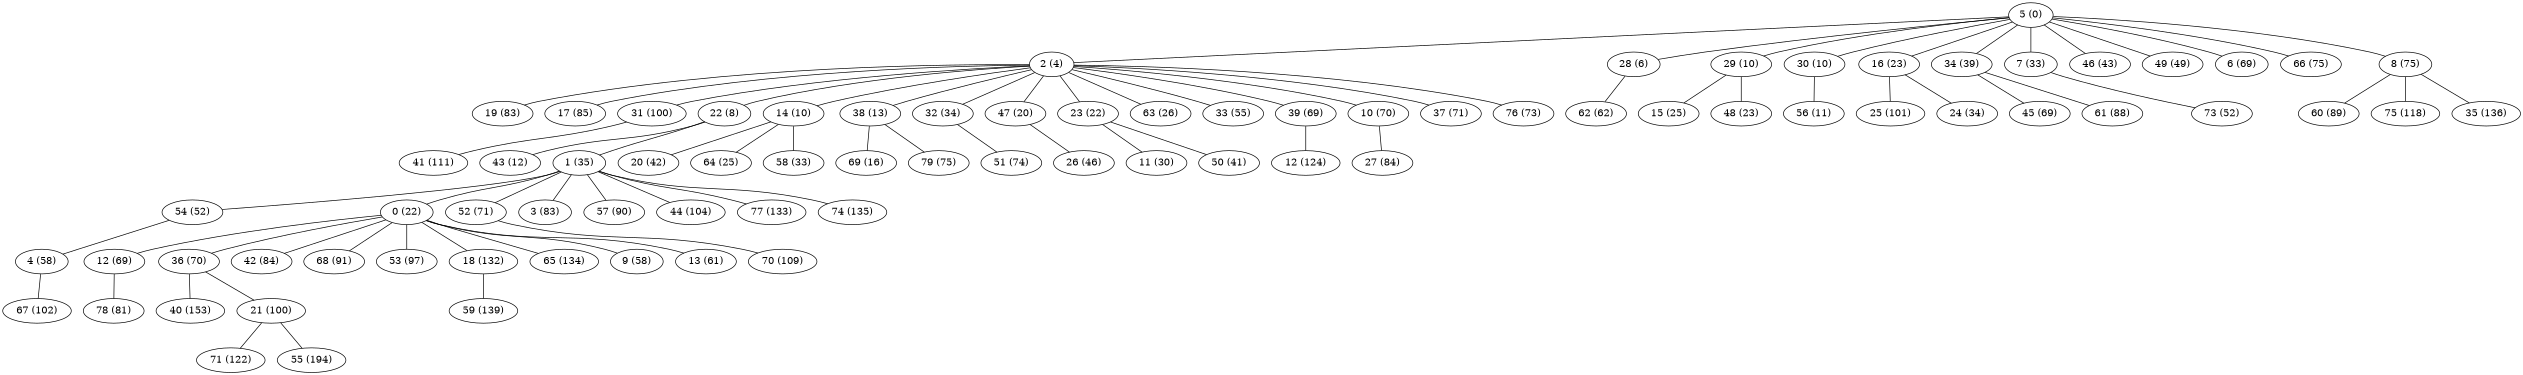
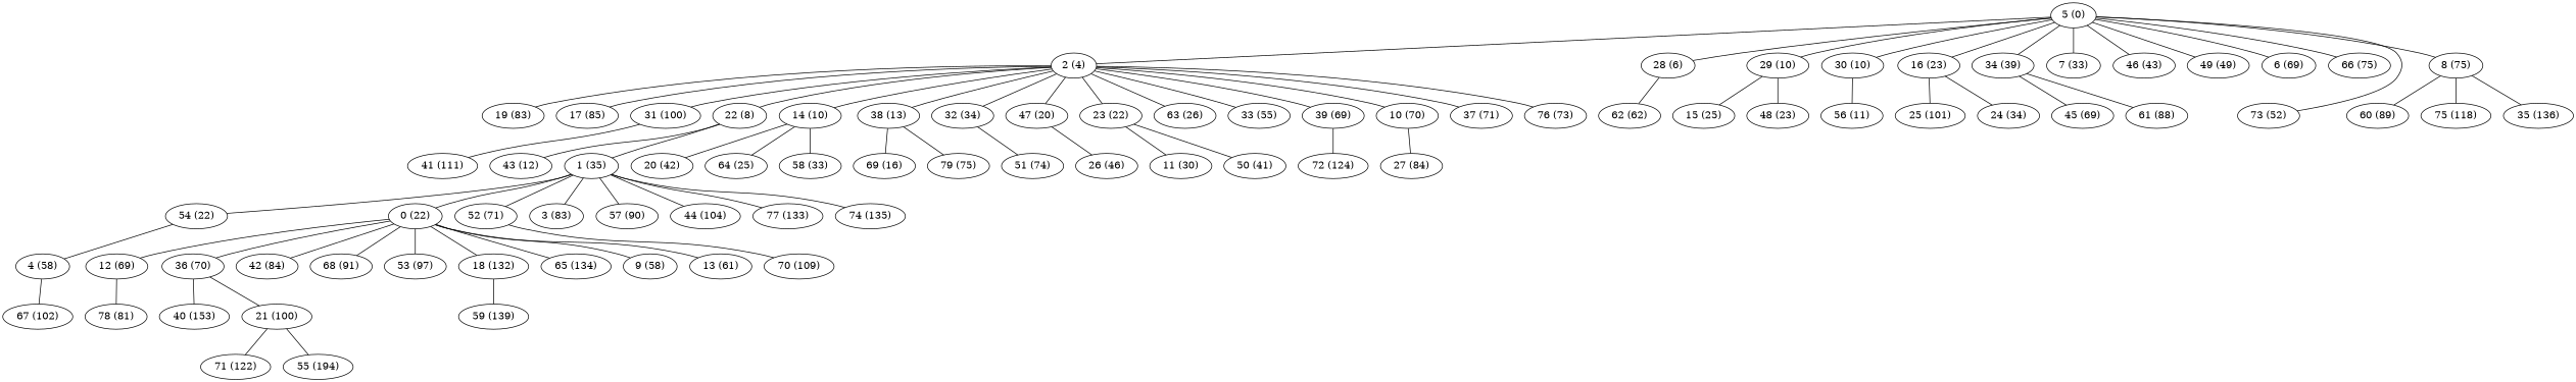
  graph {
    "5 (0)"
    "2 (4)"
    "28 (6)"
    "29 (10)"
    "30 (10)"
    "16 (23)"
    "7 (33)"
    "34 (39)"
    "46 (43)"
    "49 (49)"
    "6 (69)"
    "66 (75)"
    "8 (75)"
    "22 (8)"
    "14 (10)"
    "38 (13)"
    n17 [label="32 (34)"]
    "47 (20)"
    "23 (22)"
    "63 (26)"
    "33 (55)"
    "39 (69)"
    "10 (70)"
    "37 (71)"
    "76 (73)"
    "19 (83)"
    "17 (85)"
    "31 (100)"
    "62 (62)"
    "48 (23)"
    "15 (25)"
    "56 (11)"
    "24 (34)"
    "25 (101)"
    "73 (52)"
    "45 (69)"
    "61 (88)"
    "60 (89)"
    "75 (118)"
    "35 (136)"
    "43 (12)"
    "1 (35)"
    "64 (25)"
    "58 (33)"
    "20 (42)"
    "69 (16)"
    "79 (75)"
    "51 (74)"
    "26 (46)"
    "11 (30)"
    "50 (41)"
-   "72 (124)" [label="12 (124)"]
+   "72 (124)"
    "27 (84)"
    "41 (111)"
-   "54 (52)"
+   "54 (52)" [label="54 (22)"]
    n56 [label="0 (22)"]
    "52 (71)"
    "3 (83)"
    "57 (90)"
    "44 (104)"
    "77 (133)"
    "74 (135)"
    "4 (58)"
    "9 (58)"
    "13 (61)"
    "12 (69)"
    "36 (70)"
    "42 (84)"
    "68 (91)"
    "53 (97)"
    "18 (132)"
    "65 (134)"
    "70 (109)"
    "67 (102)"
    "78 (81)"
    "21 (100)"
    "40 (153)"
    "59 (139)"
    "71 (122)"
    "55 (194)"
    "5 (0)" -- "2 (4)"
    "5 (0)" -- "28 (6)"
    "5 (0)" -- "29 (10)"
    "5 (0)" -- "30 (10)"
    "5 (0)" -- "16 (23)"
    "5 (0)" -- "7 (33)"
    "5 (0)" -- "34 (39)"
    "5 (0)" -- "46 (43)"
    "5 (0)" -- "49 (49)"
    "5 (0)" -- "6 (69)"
    "5 (0)" -- "66 (75)"
    "5 (0)" -- "8 (75)"
    "2 (4)" -- "22 (8)"
    "2 (4)" -- "14 (10)"
    "2 (4)" -- "38 (13)"
    "2 (4)" -- n17
    "2 (4)" -- "47 (20)"
    "2 (4)" -- "23 (22)"
    "2 (4)" -- "63 (26)"
    "2 (4)" -- "33 (55)"
    "2 (4)" -- "39 (69)"
    "2 (4)" -- "10 (70)"
    "2 (4)" -- "37 (71)"
    "2 (4)" -- "76 (73)"
    "2 (4)" -- "19 (83)"
    "2 (4)" -- "17 (85)"
    "2 (4)" -- "31 (100)"
    "28 (6)" -- "62 (62)"
    "29 (10)" -- "48 (23)"
    "29 (10)" -- "15 (25)"
    "30 (10)" -- "56 (11)"
    "16 (23)" -- "24 (34)"
    "16 (23)" -- "25 (101)"
-   "7 (33)" -- "73 (52)"
+   "5 (0)" -- "73 (52)"
    "34 (39)" -- "45 (69)"
    "34 (39)" -- "61 (88)"
    "8 (75)" -- "60 (89)"
    "8 (75)" -- "75 (118)"
    "8 (75)" -- "35 (136)"
    "22 (8)" -- "43 (12)"
    "22 (8)" -- "1 (35)"
    "14 (10)" -- "64 (25)"
    "14 (10)" -- "58 (33)"
    "14 (10)" -- "20 (42)"
    "38 (13)" -- "69 (16)"
    "38 (13)" -- "79 (75)"
    n17 -- "51 (74)"
    "47 (20)" -- "26 (46)"
    "23 (22)" -- "11 (30)"
    "23 (22)" -- "50 (41)"
    "39 (69)" -- "72 (124)"
    "10 (70)" -- "27 (84)"
    "31 (100)" -- "41 (111)"
    "1 (35)" -- "54 (52)"
    "1 (35)" -- n56
    "1 (35)" -- "52 (71)"
    "1 (35)" -- "3 (83)"
    "1 (35)" -- "57 (90)"
    "1 (35)" -- "44 (104)"
    "1 (35)" -- "77 (133)"
    "1 (35)" -- "74 (135)"
    "54 (52)" -- "4 (58)"
    n56 -- "9 (58)"
    n56 -- "13 (61)"
    n56 -- "12 (69)"
    n56 -- "36 (70)"
    n56 -- "42 (84)"
    n56 -- "68 (91)"
    n56 -- "53 (97)"
    n56 -- "18 (132)"
    n56 -- "65 (134)"
    "52 (71)" -- "70 (109)"
    "4 (58)" -- "67 (102)"
    "12 (69)" -- "78 (81)"
    "36 (70)" -- "21 (100)"
    "36 (70)" -- "40 (153)"
    "18 (132)" -- "59 (139)"
    "21 (100)" -- "71 (122)"
    "21 (100)" -- "55 (194)"
  }
